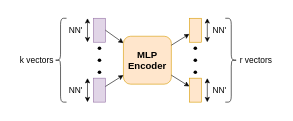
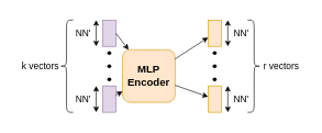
  <mxCell id="0" />
  <mxCell id="1" parent="0" />
  <mxCell id="2" value="" style="rounded=0;whiteSpace=wrap;html=1;strokeColor=none;" parent="1" vertex="1"><mxGeometry x="29" y="20" width="430" height="160" as="geometry" /></mxCell>
  <mxCell id="3" value="" style="rounded=0;whiteSpace=wrap;html=1;fillColor=#e1d5e7;strokeColor=#9673a6;" parent="1" vertex="1"><mxGeometry x="155" y="30" width="20" height="40" as="geometry" /></mxCell>
  <mxCell id="4" value="" style="rounded=0;whiteSpace=wrap;html=1;fillColor=#e1d5e7;strokeColor=#9673a6;" parent="1" vertex="1"><mxGeometry x="155" y="130" width="20" height="40" as="geometry" /></mxCell>
  <mxCell id="5" value="" style="endArrow=classic;startArrow=classic;html=1;rounded=0;" parent="1" edge="1"><mxGeometry width="50" height="50" relative="1" as="geometry"><mxPoint x="145" y="70" as="sourcePoint" /><mxPoint x="145" y="30" as="targetPoint" /></mxGeometry></mxCell>
  <mxCell id="6" value="" style="endArrow=classic;startArrow=classic;html=1;rounded=0;" parent="1" edge="1"><mxGeometry width="50" height="50" relative="1" as="geometry"><mxPoint x="145" y="170" as="sourcePoint" /><mxPoint x="145" y="130" as="targetPoint" /></mxGeometry></mxCell>
  <mxCell id="7" value="&lt;span style=&quot;font-size: 14px;&quot;&gt;NN'&lt;/span&gt;" style="text;html=1;align=center;verticalAlign=middle;resizable=0;points=[];autosize=1;strokeColor=none;fillColor=none;" parent="1" vertex="1"><mxGeometry x="100" y="35" width="50" height="30" as="geometry" /></mxCell>
  <mxCell id="8" value="&lt;span style=&quot;font-size: 14px;&quot;&gt;NN'&lt;/span&gt;" style="text;html=1;align=center;verticalAlign=middle;resizable=0;points=[];autosize=1;strokeColor=none;fillColor=none;" parent="1" vertex="1"><mxGeometry x="100" y="135" width="50" height="30" as="geometry" /></mxCell>
  <mxCell id="9" value="" style="endArrow=classic;html=1;rounded=0;exitX=1;exitY=0.5;exitDx=0;exitDy=0;" parent="1" source="3" target="10" edge="1"><mxGeometry width="50" height="50" relative="1" as="geometry"><mxPoint x="295" y="48" as="sourcePoint" /><mxPoint x="345" y="-2" as="targetPoint" /></mxGeometry></mxCell>
- <mxCell id="10" value="&lt;b&gt;&lt;font style=&quot;font-size: 16px;&quot;&gt;MLP&lt;br&gt;Encoder&lt;/font&gt;&lt;/b&gt;" style="rounded=1;whiteSpace=wrap;html=1;fillColor=#ffe6cc;strokeColor=#d79b00;" parent="1" vertex="1"><mxGeometry x="205" y="60" width="80" height="80" as="geometry" /></mxCell>
+ <mxCell id="10" value="&lt;b&gt;&lt;font style=&quot;font-size: 16px;&quot;&gt;MLP&lt;br&gt;Encoder&lt;/font&gt;&lt;/b&gt;" style="rounded=1;whiteSpace=wrap;html=1;fillColor=#ffe6cc;strokeColor=#d79b00;" parent="1" vertex="1"><mxGeometry x="185" y="75" width="80" height="80" as="geometry" /></mxCell>
  <mxCell id="11" value="" style="endArrow=classic;html=1;rounded=0;" parent="1" source="4" target="10" edge="1"><mxGeometry width="50" height="50" relative="1" as="geometry"><mxPoint x="185" y="80" as="sourcePoint" /><mxPoint x="245" y="128" as="targetPoint" /></mxGeometry></mxCell>
  <mxCell id="12" value="&lt;font style=&quot;font-size: 14px;&quot;&gt;k vectors&lt;/font&gt;" style="text;html=1;align=center;verticalAlign=middle;resizable=0;points=[];autosize=1;strokeColor=none;fillColor=none;" parent="1" vertex="1"><mxGeometry x="20" y="85" width="80" height="30" as="geometry" /></mxCell>
  <mxCell id="13" value="" style="rounded=0;whiteSpace=wrap;html=1;fillColor=#ffe6cc;strokeColor=#d79b00;" parent="1" vertex="1"><mxGeometry x="315" y="30" width="20" height="40" as="geometry" /></mxCell>
  <mxCell id="14" value="" style="rounded=0;whiteSpace=wrap;html=1;fillColor=#ffe6cc;strokeColor=#d79b00;" parent="1" vertex="1"><mxGeometry x="315" y="130" width="20" height="40" as="geometry" /></mxCell>
  <mxCell id="15" value="" style="endArrow=classic;startArrow=classic;html=1;rounded=0;" parent="1" edge="1"><mxGeometry width="50" height="50" relative="1" as="geometry"><mxPoint x="345" y="70" as="sourcePoint" /><mxPoint x="345" y="30" as="targetPoint" /></mxGeometry></mxCell>
  <mxCell id="16" value="" style="endArrow=classic;startArrow=classic;html=1;rounded=0;" parent="1" edge="1"><mxGeometry width="50" height="50" relative="1" as="geometry"><mxPoint x="345" y="170" as="sourcePoint" /><mxPoint x="345" y="130" as="targetPoint" /></mxGeometry></mxCell>
  <mxCell id="17" value="&lt;span style=&quot;font-size: 14px;&quot;&gt;NN'&lt;/span&gt;" style="text;html=1;align=center;verticalAlign=middle;resizable=0;points=[];autosize=1;strokeColor=none;fillColor=none;" parent="1" vertex="1"><mxGeometry x="340" y="35" width="50" height="30" as="geometry" /></mxCell>
  <mxCell id="18" value="&lt;span style=&quot;font-size: 14px;&quot;&gt;NN'&lt;/span&gt;" style="text;html=1;align=center;verticalAlign=middle;resizable=0;points=[];autosize=1;strokeColor=none;fillColor=none;" parent="1" vertex="1"><mxGeometry x="340" y="135" width="50" height="30" as="geometry" /></mxCell>
  <mxCell id="19" value="" style="endArrow=classic;html=1;rounded=0;" parent="1" source="10" target="13" edge="1"><mxGeometry width="50" height="50" relative="1" as="geometry"><mxPoint x="155" y="80" as="sourcePoint" /><mxPoint x="215" y="128" as="targetPoint" /></mxGeometry></mxCell>
  <mxCell id="20" value="" style="endArrow=classic;html=1;rounded=0;" parent="1" source="10" target="14" edge="1"><mxGeometry width="50" height="50" relative="1" as="geometry"><mxPoint x="295" y="131" as="sourcePoint" /><mxPoint x="355" y="210" as="targetPoint" /></mxGeometry></mxCell>
  <mxCell id="21" value="&lt;font style=&quot;font-size: 14px;&quot;&gt;r vectors&lt;/font&gt;" style="text;html=1;align=center;verticalAlign=middle;resizable=0;points=[];autosize=1;strokeColor=none;fillColor=none;" parent="1" vertex="1"><mxGeometry x="386" y="85" width="80" height="30" as="geometry" /></mxCell>
  <mxCell id="22" value="" style="group" parent="1" vertex="1" connectable="0"><mxGeometry x="155" y="70" width="20" height="60" as="geometry" /></mxCell>
  <mxCell id="23" value="" style="shape=waypoint;sketch=0;fillStyle=solid;size=6;pointerEvents=1;points=[];fillColor=none;resizable=0;rotatable=0;perimeter=centerPerimeter;snapToPoint=1;" parent="22" vertex="1"><mxGeometry width="20" height="20" as="geometry" /></mxCell>
  <mxCell id="24" value="" style="shape=waypoint;sketch=0;fillStyle=solid;size=6;pointerEvents=1;points=[];fillColor=none;resizable=0;rotatable=0;perimeter=centerPerimeter;snapToPoint=1;" parent="22" vertex="1"><mxGeometry y="20" width="20" height="20" as="geometry" /></mxCell>
  <mxCell id="25" value="" style="shape=waypoint;sketch=0;fillStyle=solid;size=6;pointerEvents=1;points=[];fillColor=none;resizable=0;rotatable=0;perimeter=centerPerimeter;snapToPoint=1;" parent="22" vertex="1"><mxGeometry y="40" width="20" height="20" as="geometry" /></mxCell>
  <mxCell id="26" value="" style="group" parent="1" vertex="1" connectable="0"><mxGeometry x="315" y="70" width="20" height="60" as="geometry" /></mxCell>
  <mxCell id="27" value="" style="shape=waypoint;sketch=0;fillStyle=solid;size=6;pointerEvents=1;points=[];fillColor=none;resizable=0;rotatable=0;perimeter=centerPerimeter;snapToPoint=1;" parent="26" vertex="1"><mxGeometry width="20" height="20" as="geometry" /></mxCell>
  <mxCell id="28" value="" style="shape=waypoint;sketch=0;fillStyle=solid;size=6;pointerEvents=1;points=[];fillColor=none;resizable=0;rotatable=0;perimeter=centerPerimeter;snapToPoint=1;" parent="26" vertex="1"><mxGeometry y="20" width="20" height="20" as="geometry" /></mxCell>
  <mxCell id="29" value="" style="shape=waypoint;sketch=0;fillStyle=solid;size=6;pointerEvents=1;points=[];fillColor=none;resizable=0;rotatable=0;perimeter=centerPerimeter;snapToPoint=1;" parent="26" vertex="1"><mxGeometry y="40" width="20" height="20" as="geometry" /></mxCell>
  <mxCell id="30" value="" style="shape=curlyBracket;whiteSpace=wrap;html=1;rounded=1;labelPosition=left;verticalLabelPosition=middle;align=right;verticalAlign=middle;" parent="1" vertex="1"><mxGeometry x="90" y="30" width="20" height="140" as="geometry" /></mxCell>
  <mxCell id="31" value="" style="shape=curlyBracket;whiteSpace=wrap;html=1;rounded=1;flipH=1;labelPosition=right;verticalLabelPosition=middle;align=left;verticalAlign=middle;" parent="1" vertex="1"><mxGeometry x="375" y="30" width="20" height="140" as="geometry" /></mxCell>
